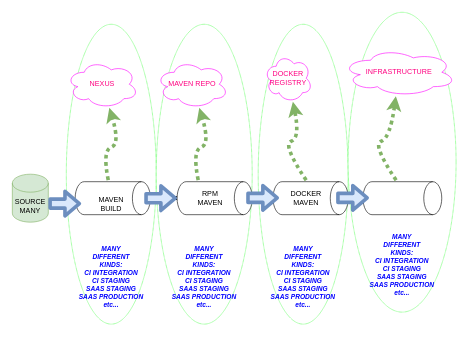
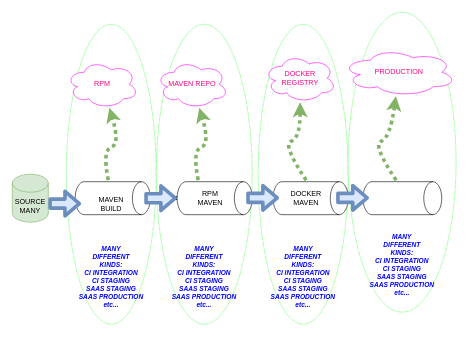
  <mxCell id="0" />
  <mxCell id="1" parent="0" />
  <mxCell id="2" value="&lt;div style=&quot;font-size: 11px&quot;&gt;&lt;br style=&quot;font-size: 11px&quot;&gt;&lt;/div&gt;&lt;div style=&quot;font-size: 11px&quot;&gt;&lt;br style=&quot;font-size: 11px&quot;&gt;&lt;/div&gt;&lt;div style=&quot;font-size: 11px&quot;&gt;&lt;br style=&quot;font-size: 11px&quot;&gt;&lt;/div&gt;&lt;div style=&quot;font-size: 11px&quot;&gt;&lt;br style=&quot;font-size: 11px&quot;&gt;&lt;/div&gt;&lt;div style=&quot;font-size: 11px&quot;&gt;&lt;br style=&quot;font-size: 11px&quot;&gt;&lt;/div&gt;&lt;div style=&quot;font-size: 11px&quot;&gt;&lt;br style=&quot;font-size: 11px&quot;&gt;&lt;/div&gt;&lt;div style=&quot;font-size: 11px&quot;&gt;&lt;br style=&quot;font-size: 11px&quot;&gt;&lt;/div&gt;&lt;div style=&quot;font-size: 11px&quot;&gt;&lt;br style=&quot;font-size: 11px&quot;&gt;&lt;/div&gt;&lt;div style=&quot;font-size: 11px&quot;&gt;&lt;br style=&quot;font-size: 11px&quot;&gt;&lt;/div&gt;&lt;div style=&quot;font-size: 11px&quot;&gt;&lt;br style=&quot;font-size: 11px&quot;&gt;&lt;/div&gt;&lt;div style=&quot;font-size: 11px&quot;&gt;&lt;br style=&quot;font-size: 11px&quot;&gt;&lt;/div&gt;&lt;div style=&quot;font-size: 11px&quot;&gt;&lt;br style=&quot;font-size: 11px&quot;&gt;&lt;/div&gt;&lt;div style=&quot;font-size: 11px&quot;&gt;&lt;br&gt;&lt;/div&gt;&lt;div style=&quot;font-size: 11px&quot;&gt;&lt;br&gt;&lt;/div&gt;&lt;div style=&quot;font-size: 11px&quot;&gt;&lt;br&gt;&lt;/div&gt;&lt;div style=&quot;font-size: 11px&quot;&gt;&lt;br style=&quot;font-size: 11px&quot;&gt;&lt;/div&gt;&lt;div style=&quot;font-size: 11px&quot;&gt;&lt;br style=&quot;font-size: 11px&quot;&gt;&lt;/div&gt;&lt;div style=&quot;font-size: 11px&quot;&gt;&lt;br style=&quot;font-size: 11px&quot;&gt;&lt;/div&gt;&lt;div style=&quot;font-size: 11px&quot;&gt;&lt;br style=&quot;font-size: 11px&quot;&gt;&lt;/div&gt;&lt;div style=&quot;font-size: 11px&quot;&gt;&lt;br style=&quot;font-size: 11px&quot;&gt;&lt;/div&gt;&lt;div style=&quot;font-size: 11px&quot;&gt;&lt;br style=&quot;font-size: 11px&quot;&gt;&lt;/div&gt;&lt;div style=&quot;font-size: 11px&quot;&gt;&lt;br style=&quot;font-size: 11px&quot;&gt;&lt;/div&gt;&lt;div style=&quot;font-size: 11px&quot;&gt;&lt;br style=&quot;font-size: 11px&quot;&gt;&lt;/div&gt;&lt;div style=&quot;font-size: 11px&quot;&gt;&lt;br style=&quot;font-size: 11px&quot;&gt;&lt;/div&gt;&lt;div style=&quot;font-size: 11px&quot;&gt;&lt;br style=&quot;font-size: 11px&quot;&gt;&lt;/div&gt;&lt;div style=&quot;font-size: 11px&quot;&gt;&lt;br style=&quot;font-size: 11px&quot;&gt;&lt;/div&gt;&lt;div style=&quot;font-size: 11px&quot;&gt;&lt;br style=&quot;font-size: 11px&quot;&gt;&lt;/div&gt;&lt;div style=&quot;font-size: 11px&quot;&gt;MANY &lt;br style=&quot;font-size: 11px&quot;&gt;&lt;/div&gt;&lt;div style=&quot;font-size: 11px&quot;&gt;DIFFERENT&lt;/div&gt;&lt;div style=&quot;font-size: 11px&quot;&gt; KINDS: &lt;br style=&quot;font-size: 11px&quot;&gt;CI INTEGRATION &lt;br style=&quot;font-size: 11px&quot;&gt;&lt;/div&gt;&lt;div style=&quot;font-size: 11px&quot;&gt;CI STAGING&lt;br style=&quot;font-size: 11px&quot;&gt;SAAS STAGING&lt;/div&gt;&lt;div style=&quot;font-size: 11px&quot;&gt;SAAS PRODUCTION&lt;/div&gt;&lt;div style=&quot;font-size: 11px&quot;&gt;etc...&lt;br style=&quot;font-size: 11px&quot;&gt;&lt;/div&gt;&lt;div style=&quot;font-size: 11px&quot;&gt;&lt;br style=&quot;font-size: 11px&quot;&gt;&lt;/div&gt;" style="ellipse;whiteSpace=wrap;html=1;dashed=1;dashPattern=1 1;strokeColor=#00FF00;fontSize=11;fontStyle=3;fontColor=#0000FF;" vertex="1" parent="1"><mxGeometry x="110" y="40" width="150" height="500" as="geometry" /></mxCell>
  <mxCell id="3" value="&lt;div style=&quot;font-size: 11px&quot;&gt;&lt;br style=&quot;font-size: 11px&quot;&gt;&lt;/div&gt;&lt;div style=&quot;font-size: 11px&quot;&gt;&lt;br style=&quot;font-size: 11px&quot;&gt;&lt;/div&gt;&lt;div style=&quot;font-size: 11px&quot;&gt;&lt;br style=&quot;font-size: 11px&quot;&gt;&lt;/div&gt;&lt;div style=&quot;font-size: 11px&quot;&gt;&lt;br style=&quot;font-size: 11px&quot;&gt;&lt;/div&gt;&lt;div style=&quot;font-size: 11px&quot;&gt;&lt;br style=&quot;font-size: 11px&quot;&gt;&lt;/div&gt;&lt;div style=&quot;font-size: 11px&quot;&gt;&lt;br style=&quot;font-size: 11px&quot;&gt;&lt;/div&gt;&lt;div style=&quot;font-size: 11px&quot;&gt;&lt;br style=&quot;font-size: 11px&quot;&gt;&lt;/div&gt;&lt;div style=&quot;font-size: 11px&quot;&gt;&lt;br style=&quot;font-size: 11px&quot;&gt;&lt;/div&gt;&lt;div style=&quot;font-size: 11px&quot;&gt;&lt;br style=&quot;font-size: 11px&quot;&gt;&lt;/div&gt;&lt;div style=&quot;font-size: 11px&quot;&gt;&lt;br style=&quot;font-size: 11px&quot;&gt;&lt;/div&gt;&lt;div style=&quot;font-size: 11px&quot;&gt;&lt;br style=&quot;font-size: 11px&quot;&gt;&lt;/div&gt;&lt;div style=&quot;font-size: 11px&quot;&gt;&lt;br style=&quot;font-size: 11px&quot;&gt;&lt;/div&gt;&lt;div style=&quot;font-size: 11px&quot;&gt;&lt;br&gt;&lt;/div&gt;&lt;div style=&quot;font-size: 11px&quot;&gt;&lt;br&gt;&lt;/div&gt;&lt;div style=&quot;font-size: 11px&quot;&gt;&lt;br&gt;&lt;/div&gt;&lt;div style=&quot;font-size: 11px&quot;&gt;&lt;br style=&quot;font-size: 11px&quot;&gt;&lt;/div&gt;&lt;div style=&quot;font-size: 11px&quot;&gt;&lt;br style=&quot;font-size: 11px&quot;&gt;&lt;/div&gt;&lt;div style=&quot;font-size: 11px&quot;&gt;&lt;br style=&quot;font-size: 11px&quot;&gt;&lt;/div&gt;&lt;div style=&quot;font-size: 11px&quot;&gt;&lt;br style=&quot;font-size: 11px&quot;&gt;&lt;/div&gt;&lt;div style=&quot;font-size: 11px&quot;&gt;&lt;br style=&quot;font-size: 11px&quot;&gt;&lt;/div&gt;&lt;div style=&quot;font-size: 11px&quot;&gt;&lt;br style=&quot;font-size: 11px&quot;&gt;&lt;/div&gt;&lt;div style=&quot;font-size: 11px&quot;&gt;&lt;br style=&quot;font-size: 11px&quot;&gt;&lt;/div&gt;&lt;div style=&quot;font-size: 11px&quot;&gt;&lt;br style=&quot;font-size: 11px&quot;&gt;&lt;/div&gt;&lt;div style=&quot;font-size: 11px&quot;&gt;&lt;br style=&quot;font-size: 11px&quot;&gt;&lt;/div&gt;&lt;div style=&quot;font-size: 11px&quot;&gt;&lt;br style=&quot;font-size: 11px&quot;&gt;&lt;/div&gt;&lt;div style=&quot;font-size: 11px&quot;&gt;&lt;br style=&quot;font-size: 11px&quot;&gt;&lt;/div&gt;&lt;div style=&quot;font-size: 11px&quot;&gt;&lt;br style=&quot;font-size: 11px&quot;&gt;&lt;/div&gt;&lt;div style=&quot;font-size: 11px&quot;&gt;MANY &lt;br style=&quot;font-size: 11px&quot;&gt;&lt;/div&gt;&lt;div style=&quot;font-size: 11px&quot;&gt;DIFFERENT&lt;/div&gt;&lt;div style=&quot;font-size: 11px&quot;&gt; KINDS: &lt;br style=&quot;font-size: 11px&quot;&gt;CI INTEGRATION &lt;br style=&quot;font-size: 11px&quot;&gt;&lt;/div&gt;&lt;div style=&quot;font-size: 11px&quot;&gt;CI STAGING&lt;br style=&quot;font-size: 11px&quot;&gt;SAAS STAGING&lt;/div&gt;&lt;div style=&quot;font-size: 11px&quot;&gt;SAAS PRODUCTION&lt;/div&gt;&lt;div style=&quot;font-size: 11px&quot;&gt;etc...&lt;br style=&quot;font-size: 11px&quot;&gt;&lt;/div&gt;&lt;div style=&quot;font-size: 11px&quot;&gt;&lt;br style=&quot;font-size: 11px&quot;&gt;&lt;/div&gt;" style="ellipse;whiteSpace=wrap;html=1;dashed=1;dashPattern=1 1;strokeColor=#00FF00;fontSize=11;fontStyle=3;fontColor=#0000FF;" vertex="1" parent="1"><mxGeometry x="430" y="40" width="150" height="500" as="geometry" /></mxCell>
  <mxCell id="4" value="&lt;div style=&quot;font-size: 11px&quot;&gt;&lt;br style=&quot;font-size: 11px&quot;&gt;&lt;/div&gt;&lt;div style=&quot;font-size: 11px&quot;&gt;&lt;br style=&quot;font-size: 11px&quot;&gt;&lt;/div&gt;&lt;div style=&quot;font-size: 11px&quot;&gt;&lt;br style=&quot;font-size: 11px&quot;&gt;&lt;/div&gt;&lt;div style=&quot;font-size: 11px&quot;&gt;&lt;br style=&quot;font-size: 11px&quot;&gt;&lt;/div&gt;&lt;div style=&quot;font-size: 11px&quot;&gt;&lt;br style=&quot;font-size: 11px&quot;&gt;&lt;/div&gt;&lt;div style=&quot;font-size: 11px&quot;&gt;&lt;br style=&quot;font-size: 11px&quot;&gt;&lt;/div&gt;&lt;div style=&quot;font-size: 11px&quot;&gt;&lt;br style=&quot;font-size: 11px&quot;&gt;&lt;/div&gt;&lt;div style=&quot;font-size: 11px&quot;&gt;&lt;br style=&quot;font-size: 11px&quot;&gt;&lt;/div&gt;&lt;div style=&quot;font-size: 11px&quot;&gt;&lt;br style=&quot;font-size: 11px&quot;&gt;&lt;/div&gt;&lt;div style=&quot;font-size: 11px&quot;&gt;&lt;br style=&quot;font-size: 11px&quot;&gt;&lt;/div&gt;&lt;div style=&quot;font-size: 11px&quot;&gt;&lt;br style=&quot;font-size: 11px&quot;&gt;&lt;/div&gt;&lt;div style=&quot;font-size: 11px&quot;&gt;&lt;br style=&quot;font-size: 11px&quot;&gt;&lt;/div&gt;&lt;div style=&quot;font-size: 11px&quot;&gt;&lt;br&gt;&lt;/div&gt;&lt;div style=&quot;font-size: 11px&quot;&gt;&lt;br&gt;&lt;/div&gt;&lt;div style=&quot;font-size: 11px&quot;&gt;&lt;br&gt;&lt;/div&gt;&lt;div style=&quot;font-size: 11px&quot;&gt;&lt;br style=&quot;font-size: 11px&quot;&gt;&lt;/div&gt;&lt;div style=&quot;font-size: 11px&quot;&gt;&lt;br style=&quot;font-size: 11px&quot;&gt;&lt;/div&gt;&lt;div style=&quot;font-size: 11px&quot;&gt;&lt;br style=&quot;font-size: 11px&quot;&gt;&lt;/div&gt;&lt;div style=&quot;font-size: 11px&quot;&gt;&lt;br style=&quot;font-size: 11px&quot;&gt;&lt;/div&gt;&lt;div style=&quot;font-size: 11px&quot;&gt;&lt;br style=&quot;font-size: 11px&quot;&gt;&lt;/div&gt;&lt;div style=&quot;font-size: 11px&quot;&gt;&lt;br style=&quot;font-size: 11px&quot;&gt;&lt;/div&gt;&lt;div style=&quot;font-size: 11px&quot;&gt;&lt;br style=&quot;font-size: 11px&quot;&gt;&lt;/div&gt;&lt;div style=&quot;font-size: 11px&quot;&gt;&lt;br style=&quot;font-size: 11px&quot;&gt;&lt;/div&gt;&lt;div style=&quot;font-size: 11px&quot;&gt;&lt;br style=&quot;font-size: 11px&quot;&gt;&lt;/div&gt;&lt;div style=&quot;font-size: 11px&quot;&gt;&lt;br style=&quot;font-size: 11px&quot;&gt;&lt;/div&gt;&lt;div style=&quot;font-size: 11px&quot;&gt;&lt;br style=&quot;font-size: 11px&quot;&gt;&lt;/div&gt;&lt;div style=&quot;font-size: 11px&quot;&gt;&lt;br style=&quot;font-size: 11px&quot;&gt;&lt;/div&gt;&lt;div style=&quot;font-size: 11px&quot;&gt;MANY &lt;br style=&quot;font-size: 11px&quot;&gt;&lt;/div&gt;&lt;div style=&quot;font-size: 11px&quot;&gt;DIFFERENT&lt;/div&gt;&lt;div style=&quot;font-size: 11px&quot;&gt; KINDS: &lt;br style=&quot;font-size: 11px&quot;&gt;CI INTEGRATION &lt;br style=&quot;font-size: 11px&quot;&gt;&lt;/div&gt;&lt;div style=&quot;font-size: 11px&quot;&gt;CI STAGING&lt;br style=&quot;font-size: 11px&quot;&gt;SAAS STAGING&lt;/div&gt;&lt;div style=&quot;font-size: 11px&quot;&gt;SAAS PRODUCTION&lt;/div&gt;&lt;div style=&quot;font-size: 11px&quot;&gt;etc...&lt;br style=&quot;font-size: 11px&quot;&gt;&lt;/div&gt;&lt;div style=&quot;font-size: 11px&quot;&gt;&lt;br style=&quot;font-size: 11px&quot;&gt;&lt;/div&gt;" style="ellipse;whiteSpace=wrap;html=1;dashed=1;dashPattern=1 1;strokeColor=#00FF00;fontSize=11;fontStyle=3;fontColor=#0000FF;" vertex="1" parent="1"><mxGeometry x="260" y="40" width="160" height="500" as="geometry" /></mxCell>
  <mxCell id="5" value="&lt;div style=&quot;font-size: 11px&quot;&gt;&lt;br style=&quot;font-size: 11px&quot;&gt;&lt;/div&gt;&lt;div style=&quot;font-size: 11px&quot;&gt;&lt;br style=&quot;font-size: 11px&quot;&gt;&lt;/div&gt;&lt;div style=&quot;font-size: 11px&quot;&gt;&lt;br style=&quot;font-size: 11px&quot;&gt;&lt;/div&gt;&lt;div style=&quot;font-size: 11px&quot;&gt;&lt;br style=&quot;font-size: 11px&quot;&gt;&lt;/div&gt;&lt;div style=&quot;font-size: 11px&quot;&gt;&lt;br style=&quot;font-size: 11px&quot;&gt;&lt;/div&gt;&lt;div style=&quot;font-size: 11px&quot;&gt;&lt;br style=&quot;font-size: 11px&quot;&gt;&lt;/div&gt;&lt;div style=&quot;font-size: 11px&quot;&gt;&lt;br style=&quot;font-size: 11px&quot;&gt;&lt;/div&gt;&lt;div style=&quot;font-size: 11px&quot;&gt;&lt;br style=&quot;font-size: 11px&quot;&gt;&lt;/div&gt;&lt;div style=&quot;font-size: 11px&quot;&gt;&lt;br style=&quot;font-size: 11px&quot;&gt;&lt;/div&gt;&lt;div style=&quot;font-size: 11px&quot;&gt;&lt;br style=&quot;font-size: 11px&quot;&gt;&lt;/div&gt;&lt;div style=&quot;font-size: 11px&quot;&gt;&lt;br style=&quot;font-size: 11px&quot;&gt;&lt;/div&gt;&lt;div style=&quot;font-size: 11px&quot;&gt;&lt;br style=&quot;font-size: 11px&quot;&gt;&lt;/div&gt;&lt;div style=&quot;font-size: 11px&quot;&gt;&lt;br&gt;&lt;/div&gt;&lt;div style=&quot;font-size: 11px&quot;&gt;&lt;br&gt;&lt;/div&gt;&lt;div style=&quot;font-size: 11px&quot;&gt;&lt;br&gt;&lt;/div&gt;&lt;div style=&quot;font-size: 11px&quot;&gt;&lt;br style=&quot;font-size: 11px&quot;&gt;&lt;/div&gt;&lt;div style=&quot;font-size: 11px&quot;&gt;&lt;br style=&quot;font-size: 11px&quot;&gt;&lt;/div&gt;&lt;div style=&quot;font-size: 11px&quot;&gt;&lt;br style=&quot;font-size: 11px&quot;&gt;&lt;/div&gt;&lt;div style=&quot;font-size: 11px&quot;&gt;&lt;br style=&quot;font-size: 11px&quot;&gt;&lt;/div&gt;&lt;div style=&quot;font-size: 11px&quot;&gt;&lt;br style=&quot;font-size: 11px&quot;&gt;&lt;/div&gt;&lt;div style=&quot;font-size: 11px&quot;&gt;&lt;br style=&quot;font-size: 11px&quot;&gt;&lt;/div&gt;&lt;div style=&quot;font-size: 11px&quot;&gt;&lt;br style=&quot;font-size: 11px&quot;&gt;&lt;/div&gt;&lt;div style=&quot;font-size: 11px&quot;&gt;&lt;br style=&quot;font-size: 11px&quot;&gt;&lt;/div&gt;&lt;div style=&quot;font-size: 11px&quot;&gt;&lt;br style=&quot;font-size: 11px&quot;&gt;&lt;/div&gt;&lt;div style=&quot;font-size: 11px&quot;&gt;&lt;br style=&quot;font-size: 11px&quot;&gt;&lt;/div&gt;&lt;div style=&quot;font-size: 11px&quot;&gt;&lt;br style=&quot;font-size: 11px&quot;&gt;&lt;/div&gt;&lt;div style=&quot;font-size: 11px&quot;&gt;&lt;br style=&quot;font-size: 11px&quot;&gt;&lt;/div&gt;&lt;div style=&quot;font-size: 11px&quot;&gt;MANY &lt;br style=&quot;font-size: 11px&quot;&gt;&lt;/div&gt;&lt;div style=&quot;font-size: 11px&quot;&gt;DIFFERENT&lt;/div&gt;&lt;div style=&quot;font-size: 11px&quot;&gt; KINDS: &lt;br style=&quot;font-size: 11px&quot;&gt;CI INTEGRATION &lt;br style=&quot;font-size: 11px&quot;&gt;&lt;/div&gt;&lt;div style=&quot;font-size: 11px&quot;&gt;CI STAGING&lt;br style=&quot;font-size: 11px&quot;&gt;SAAS STAGING&lt;/div&gt;&lt;div style=&quot;font-size: 11px&quot;&gt;SAAS PRODUCTION&lt;/div&gt;&lt;div style=&quot;font-size: 11px&quot;&gt;etc...&lt;br style=&quot;font-size: 11px&quot;&gt;&lt;/div&gt;&lt;div style=&quot;font-size: 11px&quot;&gt;&lt;br style=&quot;font-size: 11px&quot;&gt;&lt;/div&gt;" style="ellipse;whiteSpace=wrap;html=1;dashed=1;dashPattern=1 1;strokeColor=#00FF00;fontSize=11;fontStyle=3;fontColor=#0000FF;" vertex="1" parent="1"><mxGeometry x="580" y="20" width="180" height="500" as="geometry" /></mxCell>
  <mxCell id="6" value="" style="shape=cylinder3;whiteSpace=wrap;html=1;boundedLbl=1;backgroundOutline=1;size=15;rotation=90;" vertex="1" parent="1"><mxGeometry x="160" y="267.28" width="55" height="125.45" as="geometry" /></mxCell>
  <mxCell id="7" value="SOURCE MANY" style="shape=cylinder3;whiteSpace=wrap;html=1;boundedLbl=1;backgroundOutline=1;size=15;fillColor=#d5e8d4;strokeColor=#82b366;" vertex="1" parent="1"><mxGeometry x="20" y="290" width="60" height="80" as="geometry" /></mxCell>
  <mxCell id="8" value="" style="edgeStyle=orthogonalEdgeStyle;rounded=0;orthogonalLoop=1;jettySize=auto;html=1;strokeWidth=6;" edge="1" parent="1" source="10" target="6"><mxGeometry relative="1" as="geometry" /></mxCell>
  <mxCell id="9" style="edgeStyle=orthogonalEdgeStyle;rounded=0;orthogonalLoop=1;jettySize=auto;html=1;strokeWidth=6;" edge="1" parent="1" source="10"><mxGeometry relative="1" as="geometry"><mxPoint x="290" y="330" as="targetPoint" /></mxGeometry></mxCell>
  <mxCell id="10" value="" style="shape=cylinder3;whiteSpace=wrap;html=1;boundedLbl=1;backgroundOutline=1;size=15;rotation=90;" vertex="1" parent="1"><mxGeometry x="330" y="267.28" width="55" height="125.45" as="geometry" /></mxCell>
- <mxCell id="11" value="NEXUS" style="ellipse;shape=cloud;whiteSpace=wrap;html=1;fontColor=#FF0080;strokeColor=#FF00FF;" vertex="1" parent="1"><mxGeometry x="110" y="100" width="120" height="80" as="geometry" /></mxCell>
+ <mxCell id="11" value="RPM" style="ellipse;shape=cloud;whiteSpace=wrap;html=1;fontColor=#FF0080;strokeColor=#FF00FF;" vertex="1" parent="1"><mxGeometry x="110" y="100" width="120" height="80" as="geometry" /></mxCell>
  <mxCell id="12" value="" style="curved=1;endArrow=classic;html=1;strokeWidth=6;dashed=1;dashPattern=1 1;fillColor=#d5e8d4;strokeColor=#82b366;" edge="1" parent="1" target="11"><mxGeometry width="50" height="50" relative="1" as="geometry"><mxPoint x="180" y="300" as="sourcePoint" /><mxPoint x="280" y="280" as="targetPoint" /><Array as="points"><mxPoint x="170" y="250" /><mxPoint x="200" y="240" /></Array></mxGeometry></mxCell>
  <mxCell id="13" value="MAVEN BUILD" style="text;html=1;strokeColor=none;fillColor=none;align=center;verticalAlign=middle;whiteSpace=wrap;rounded=0;" vertex="1" parent="1"><mxGeometry x="165" y="330" width="40" height="20" as="geometry" /></mxCell>
  <mxCell id="14" value="RPM MAVEN" style="text;html=1;strokeColor=none;fillColor=none;align=center;verticalAlign=middle;whiteSpace=wrap;rounded=0;" vertex="1" parent="1"><mxGeometry x="330" y="320" width="40" height="20" as="geometry" /></mxCell>
  <mxCell id="15" value="MAVEN REPO" style="ellipse;shape=cloud;whiteSpace=wrap;html=1;fontColor=#FF0080;strokeColor=#FF00FF;" vertex="1" parent="1"><mxGeometry x="260" y="100" width="120" height="80" as="geometry" /></mxCell>
  <mxCell id="16" value="" style="curved=1;endArrow=classic;html=1;strokeWidth=6;dashed=1;dashPattern=1 1;fillColor=#d5e8d4;strokeColor=#82b366;" edge="1" parent="1" target="15"><mxGeometry width="50" height="50" relative="1" as="geometry"><mxPoint x="330" y="300" as="sourcePoint" /><mxPoint x="430" y="280" as="targetPoint" /><Array as="points"><mxPoint x="320" y="250" /><mxPoint x="350" y="240" /></Array></mxGeometry></mxCell>
  <mxCell id="17" value="" style="shape=flexArrow;endArrow=classic;html=1;strokeWidth=6;entryX=0.5;entryY=1;entryDx=0;entryDy=0;entryPerimeter=0;fillColor=#dae8fc;strokeColor=#6c8ebf;" edge="1" parent="1" target="10"><mxGeometry width="50" height="50" relative="1" as="geometry"><mxPoint x="240" y="330" as="sourcePoint" /><mxPoint x="280" y="290" as="targetPoint" /></mxGeometry></mxCell>
  <mxCell id="18" value="" style="shape=cylinder3;whiteSpace=wrap;html=1;boundedLbl=1;backgroundOutline=1;size=15;rotation=90;" vertex="1" parent="1"><mxGeometry x="490" y="267.28" width="55" height="125.45" as="geometry" /></mxCell>
- <mxCell id="19" value="DOCKER&lt;br&gt;REGISTRY" style="ellipse;shape=cloud;whiteSpace=wrap;html=1;fontColor=#FF0080;strokeColor=#FF00FF;" vertex="1" parent="1"><mxGeometry x="440" y="90" width="80" height="80" as="geometry" /></mxCell>
+ <mxCell id="19" value="DOCKER&lt;br&gt;REGISTRY" style="ellipse;shape=cloud;whiteSpace=wrap;html=1;fontColor=#FF0080;strokeColor=#FF00FF;" vertex="1" parent="1"><mxGeometry x="440" y="90" width="120" height="80" as="geometry" /></mxCell>
  <mxCell id="20" value="" style="curved=1;endArrow=classic;html=1;strokeWidth=6;dashed=1;dashPattern=1 1;fillColor=#d5e8d4;strokeColor=#82b366;" edge="1" parent="1" target="19"><mxGeometry width="50" height="50" relative="1" as="geometry"><mxPoint x="510" y="300" as="sourcePoint" /><mxPoint x="580" y="270" as="targetPoint" /><Array as="points"><mxPoint x="470" y="240" /><mxPoint x="500" y="230" /></Array></mxGeometry></mxCell>
  <mxCell id="21" value="" style="shape=flexArrow;endArrow=classic;html=1;strokeWidth=6;entryX=0.5;entryY=1;entryDx=0;entryDy=0;entryPerimeter=0;fillColor=#dae8fc;strokeColor=#6c8ebf;" edge="1" parent="1"><mxGeometry width="50" height="50" relative="1" as="geometry"><mxPoint x="410" y="329.5" as="sourcePoint" /><mxPoint x="464.775" y="329.505" as="targetPoint" /></mxGeometry></mxCell>
  <mxCell id="22" value="DOCKER MAVEN" style="text;html=1;strokeColor=none;fillColor=none;align=center;verticalAlign=middle;whiteSpace=wrap;rounded=0;" vertex="1" parent="1"><mxGeometry x="490" y="320" width="40" height="20" as="geometry" /></mxCell>
  <mxCell id="23" value="" style="shape=cylinder3;whiteSpace=wrap;html=1;boundedLbl=1;backgroundOutline=1;size=15;rotation=90;" vertex="1" parent="1"><mxGeometry x="642.96" y="264.32" width="55" height="131.37" as="geometry" /></mxCell>
- <mxCell id="24" value="INFRASTRUCTURE" style="ellipse;shape=cloud;whiteSpace=wrap;html=1;fontColor=#FF0080;strokeColor=#FF00FF;" vertex="1" parent="1"><mxGeometry x="570" y="80" width="190" height="80" as="geometry" /></mxCell>
+ <mxCell id="24" value="PRODUCTION" style="ellipse;shape=cloud;whiteSpace=wrap;html=1;fontColor=#FF0080;strokeColor=#FF00FF;" vertex="1" parent="1"><mxGeometry x="570" y="80" width="190" height="80" as="geometry" /></mxCell>
  <mxCell id="25" value="" style="curved=1;endArrow=classic;html=1;strokeWidth=6;dashed=1;dashPattern=1 1;fillColor=#d5e8d4;strokeColor=#82b366;" edge="1" parent="1" target="24"><mxGeometry width="50" height="50" relative="1" as="geometry"><mxPoint x="660" y="300" as="sourcePoint" /><mxPoint x="730" y="270" as="targetPoint" /><Array as="points"><mxPoint x="620" y="240" /><mxPoint x="650" y="230" /></Array></mxGeometry></mxCell>
  <mxCell id="26" value="" style="shape=flexArrow;endArrow=classic;html=1;strokeWidth=6;entryX=0.5;entryY=1;entryDx=0;entryDy=0;entryPerimeter=0;fillColor=#dae8fc;strokeColor=#6c8ebf;" edge="1" parent="1"><mxGeometry width="50" height="50" relative="1" as="geometry"><mxPoint x="80" y="339" as="sourcePoint" /><mxPoint x="134.775" y="339.005" as="targetPoint" /></mxGeometry></mxCell>
  <mxCell id="27" value="" style="shape=flexArrow;endArrow=classic;html=1;strokeWidth=6;entryX=0.5;entryY=1;entryDx=0;entryDy=0;entryPerimeter=0;fillColor=#dae8fc;strokeColor=#6c8ebf;" edge="1" parent="1"><mxGeometry width="50" height="50" relative="1" as="geometry"><mxPoint x="560" y="329.5" as="sourcePoint" /><mxPoint x="614.775" y="329.505" as="targetPoint" /></mxGeometry></mxCell>
